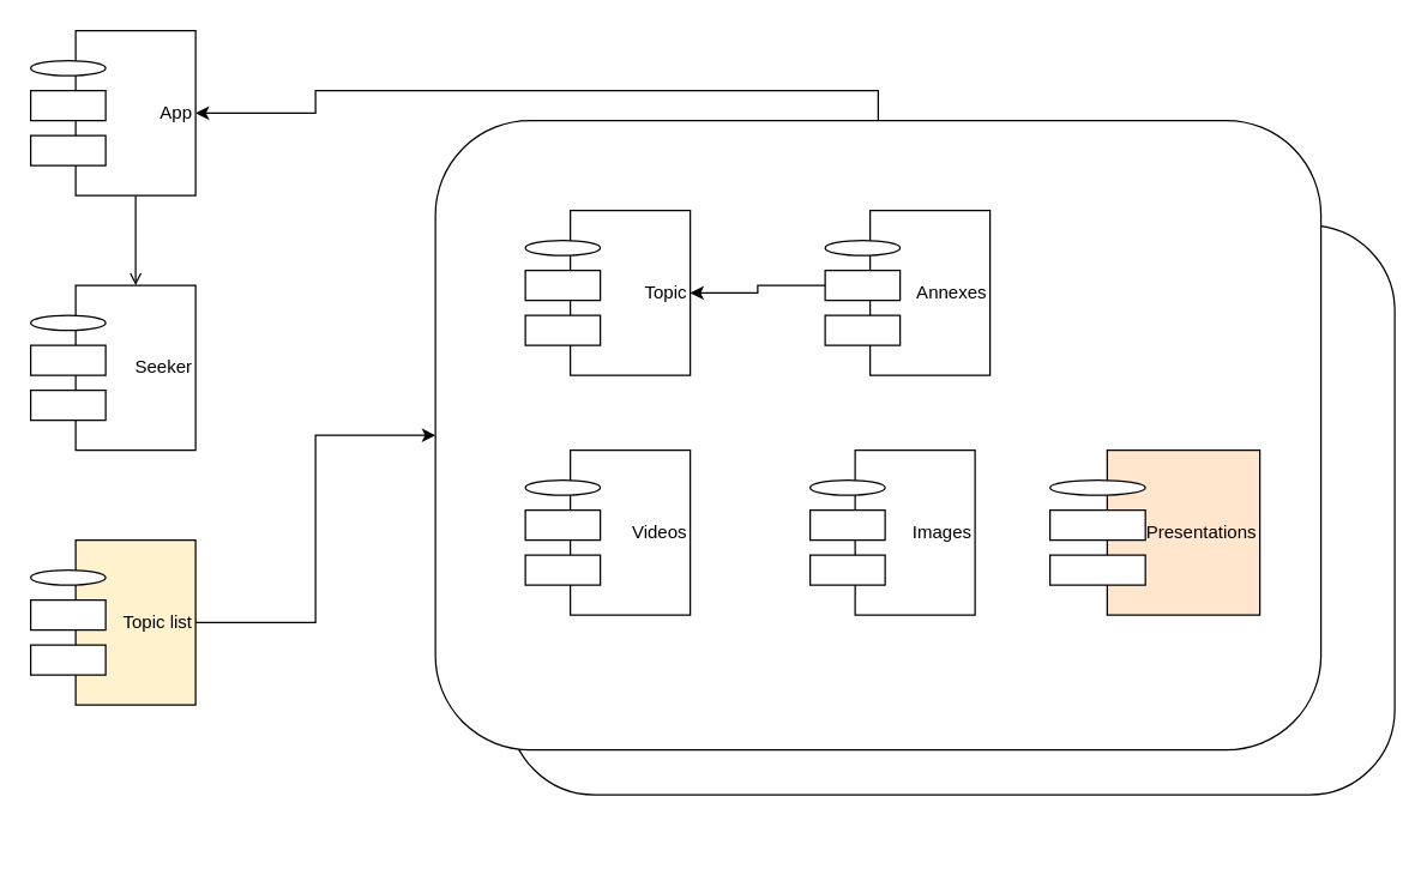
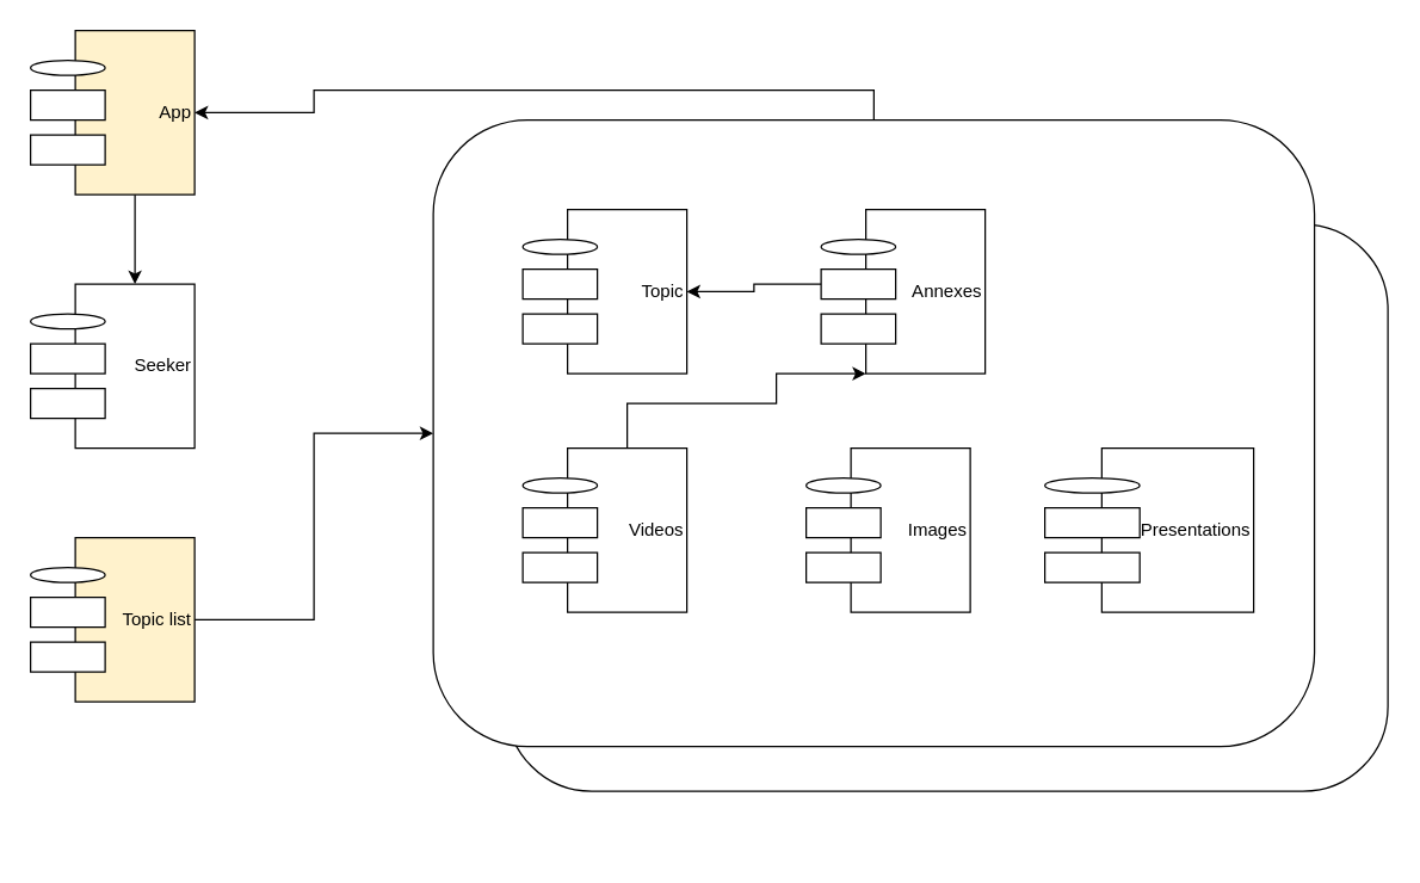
  <mxCell id="0" />
  <mxCell id="1" parent="0" />
  <mxCell id="2" value="" style="group" parent="1" vertex="1" connectable="0"><mxGeometry x="290" y="80" width="640" height="490" as="geometry" /></mxCell>
  <mxCell id="3" value="" style="rounded=1;whiteSpace=wrap;html=1;shadow=0;glass=0;labelBackgroundColor=none;sketch=0;gradientColor=none;" parent="2" vertex="1"><mxGeometry x="49.23" y="70" width="590.77" height="380" as="geometry" /></mxCell>
  <mxCell id="4" value="" style="rounded=1;whiteSpace=wrap;html=1;shadow=0;glass=0;labelBackgroundColor=none;sketch=0;gradientColor=none;" parent="2" vertex="1"><mxGeometry width="590.769" height="420" as="geometry" /></mxCell>
  <mxCell id="5" value="" style="group" parent="1" vertex="1" connectable="0"><mxGeometry x="20" y="20" width="110" height="110" as="geometry" /></mxCell>
- <mxCell id="6" value="App&lt;div&gt;&lt;/div&gt;" style="rounded=0;whiteSpace=wrap;html=1;align=right;" parent="5" vertex="1"><mxGeometry x="30" width="80" height="110" as="geometry" /></mxCell>
+ <mxCell id="6" value="App&lt;div&gt;&lt;/div&gt;" style="rounded=0;whiteSpace=wrap;html=1;align=right;fillColor=#fff2cc;" parent="5" vertex="1"><mxGeometry x="30" width="80" height="110" as="geometry" /></mxCell>
  <mxCell id="7" value="" style="ellipse;whiteSpace=wrap;html=1;" parent="5" vertex="1"><mxGeometry y="20" width="50" height="10" as="geometry" /></mxCell>
  <mxCell id="8" value="" style="rounded=0;whiteSpace=wrap;html=1;" parent="5" vertex="1"><mxGeometry y="40" width="50" height="20" as="geometry" /></mxCell>
  <mxCell id="9" value="" style="rounded=0;whiteSpace=wrap;html=1;" parent="5" vertex="1"><mxGeometry y="70" width="50" height="20" as="geometry" /></mxCell>
  <mxCell id="10" value="" style="group" parent="1" vertex="1" connectable="0"><mxGeometry x="20" y="190" width="110" height="110" as="geometry" /></mxCell>
  <mxCell id="11" value="Seeker&lt;div&gt;&lt;/div&gt;" style="rounded=0;whiteSpace=wrap;html=1;align=right;" parent="10" vertex="1"><mxGeometry x="30" width="80" height="110" as="geometry" /></mxCell>
  <mxCell id="12" value="" style="ellipse;whiteSpace=wrap;html=1;" parent="10" vertex="1"><mxGeometry y="20" width="50" height="10" as="geometry" /></mxCell>
  <mxCell id="13" value="" style="rounded=0;whiteSpace=wrap;html=1;" parent="10" vertex="1"><mxGeometry y="40" width="50" height="20" as="geometry" /></mxCell>
  <mxCell id="14" value="" style="rounded=0;whiteSpace=wrap;html=1;" parent="10" vertex="1"><mxGeometry y="70" width="50" height="20" as="geometry" /></mxCell>
  <mxCell id="15" value="" style="group" parent="1" vertex="1" connectable="0"><mxGeometry x="20" y="360" width="110" height="110" as="geometry" /></mxCell>
  <mxCell id="16" value="Topic list&lt;div&gt;&lt;/div&gt;" style="rounded=0;whiteSpace=wrap;html=1;align=right;fillColor=#fff2cc;" parent="15" vertex="1"><mxGeometry x="30" width="80" height="110" as="geometry" /></mxCell>
  <mxCell id="17" value="" style="ellipse;whiteSpace=wrap;html=1;" parent="15" vertex="1"><mxGeometry y="20" width="50" height="10" as="geometry" /></mxCell>
  <mxCell id="18" value="" style="rounded=0;whiteSpace=wrap;html=1;" parent="15" vertex="1"><mxGeometry y="40" width="50" height="20" as="geometry" /></mxCell>
  <mxCell id="19" value="" style="rounded=0;whiteSpace=wrap;html=1;" parent="15" vertex="1"><mxGeometry y="70" width="50" height="20" as="geometry" /></mxCell>
  <mxCell id="20" value="" style="group" parent="1" vertex="1" connectable="0"><mxGeometry x="350" y="140" width="110" height="110" as="geometry" /></mxCell>
  <mxCell id="21" value="Topic&lt;div&gt;&lt;/div&gt;" style="rounded=0;whiteSpace=wrap;html=1;align=right;" parent="20" vertex="1"><mxGeometry x="30" width="80" height="110" as="geometry" /></mxCell>
  <mxCell id="22" value="" style="ellipse;whiteSpace=wrap;html=1;" parent="20" vertex="1"><mxGeometry y="20" width="50" height="10" as="geometry" /></mxCell>
  <mxCell id="23" value="" style="rounded=0;whiteSpace=wrap;html=1;" parent="20" vertex="1"><mxGeometry y="40" width="50" height="20" as="geometry" /></mxCell>
  <mxCell id="24" value="" style="rounded=0;whiteSpace=wrap;html=1;" parent="20" vertex="1"><mxGeometry y="70" width="50" height="20" as="geometry" /></mxCell>
  <mxCell id="25" value="" style="group" parent="1" vertex="1" connectable="0"><mxGeometry x="550" y="140" width="110" height="110" as="geometry" /></mxCell>
  <mxCell id="26" value="Annexes&lt;div&gt;&lt;/div&gt;" style="rounded=0;whiteSpace=wrap;html=1;align=right;" parent="25" vertex="1"><mxGeometry x="30" width="80" height="110" as="geometry" /></mxCell>
  <mxCell id="27" value="" style="ellipse;whiteSpace=wrap;html=1;" parent="25" vertex="1"><mxGeometry y="20" width="50" height="10" as="geometry" /></mxCell>
  <mxCell id="28" value="" style="rounded=0;whiteSpace=wrap;html=1;" parent="25" vertex="1"><mxGeometry y="40" width="50" height="20" as="geometry" /></mxCell>
  <mxCell id="29" value="" style="rounded=0;whiteSpace=wrap;html=1;" parent="25" vertex="1"><mxGeometry y="70" width="50" height="20" as="geometry" /></mxCell>
  <mxCell id="30" value="" style="group" parent="1" vertex="1" connectable="0"><mxGeometry x="350" y="300" width="110" height="110" as="geometry" /></mxCell>
  <mxCell id="31" value="Videos&lt;div&gt;&lt;/div&gt;" style="rounded=0;whiteSpace=wrap;html=1;align=right;" parent="30" vertex="1"><mxGeometry x="30" width="80" height="110" as="geometry" /></mxCell>
  <mxCell id="32" value="" style="ellipse;whiteSpace=wrap;html=1;" parent="30" vertex="1"><mxGeometry y="20" width="50" height="10" as="geometry" /></mxCell>
  <mxCell id="33" value="" style="rounded=0;whiteSpace=wrap;html=1;" parent="30" vertex="1"><mxGeometry y="40" width="50" height="20" as="geometry" /></mxCell>
  <mxCell id="34" value="" style="rounded=0;whiteSpace=wrap;html=1;" parent="30" vertex="1"><mxGeometry y="70" width="50" height="20" as="geometry" /></mxCell>
  <mxCell id="35" value="" style="group" parent="1" vertex="1" connectable="0"><mxGeometry x="540" y="300" width="110" height="110" as="geometry" /></mxCell>
  <mxCell id="36" value="Images&lt;div&gt;&lt;/div&gt;" style="rounded=0;whiteSpace=wrap;html=1;align=right;" parent="35" vertex="1"><mxGeometry x="30" width="80" height="110" as="geometry" /></mxCell>
  <mxCell id="37" value="" style="ellipse;whiteSpace=wrap;html=1;" parent="35" vertex="1"><mxGeometry y="20" width="50" height="10" as="geometry" /></mxCell>
  <mxCell id="38" value="" style="rounded=0;whiteSpace=wrap;html=1;" parent="35" vertex="1"><mxGeometry y="40" width="50" height="20" as="geometry" /></mxCell>
  <mxCell id="39" value="" style="rounded=0;whiteSpace=wrap;html=1;" parent="35" vertex="1"><mxGeometry y="70" width="50" height="20" as="geometry" /></mxCell>
  <mxCell id="40" value="" style="group" parent="1" vertex="1" connectable="0"><mxGeometry x="700" y="300" width="140" height="110" as="geometry" /></mxCell>
- <mxCell id="41" value="Presentations&lt;div&gt;&lt;/div&gt;" style="rounded=0;whiteSpace=wrap;html=1;align=right;fillColor=#ffe6cc;" parent="40" vertex="1"><mxGeometry x="38.182" width="101.818" height="110" as="geometry" /></mxCell>
+ <mxCell id="41" value="Presentations&lt;div&gt;&lt;/div&gt;" style="rounded=0;whiteSpace=wrap;html=1;align=right;" parent="40" vertex="1"><mxGeometry x="38.182" width="101.818" height="110" as="geometry" /></mxCell>
  <mxCell id="42" value="" style="ellipse;whiteSpace=wrap;html=1;" parent="40" vertex="1"><mxGeometry y="20" width="63.636" height="10" as="geometry" /></mxCell>
  <mxCell id="43" value="" style="rounded=0;whiteSpace=wrap;html=1;" parent="40" vertex="1"><mxGeometry y="40" width="63.636" height="20" as="geometry" /></mxCell>
  <mxCell id="44" value="" style="rounded=0;whiteSpace=wrap;html=1;" parent="40" vertex="1"><mxGeometry y="70" width="63.636" height="20" as="geometry" /></mxCell>
- <mxCell id="45" style="edgeStyle=orthogonalEdgeStyle;rounded=0;orthogonalLoop=1;jettySize=auto;html=1;entryX=0.5;entryY=0;entryDx=0;entryDy=0;endArrow=open;" parent="1" source="6" target="11" edge="1"><mxGeometry relative="1" as="geometry" /></mxCell>
+ <mxCell id="45" style="edgeStyle=orthogonalEdgeStyle;rounded=0;orthogonalLoop=1;jettySize=auto;html=1;entryX=0.5;entryY=0;entryDx=0;entryDy=0;" parent="1" source="6" target="11" edge="1"><mxGeometry relative="1" as="geometry" /></mxCell>
  <mxCell id="46" style="edgeStyle=orthogonalEdgeStyle;rounded=0;orthogonalLoop=1;jettySize=auto;html=1;entryX=1;entryY=0.5;entryDx=0;entryDy=0;" parent="1" source="28" target="21" edge="1"><mxGeometry relative="1" as="geometry" /></mxCell>
+ <mxCell id="47" style="edgeStyle=orthogonalEdgeStyle;rounded=0;orthogonalLoop=1;jettySize=auto;html=1;entryX=0;entryY=1;entryDx=0;entryDy=0;" parent="1" source="31" target="26" edge="1"><mxGeometry relative="1" as="geometry"><Array as="points"><mxPoint x="420" y="270" /><mxPoint x="520" y="270" /><mxPoint x="520" y="250" /></Array></mxGeometry></mxCell>
  <mxCell id="48" style="edgeStyle=orthogonalEdgeStyle;rounded=0;orthogonalLoop=1;jettySize=auto;html=1;entryX=0;entryY=0.5;entryDx=0;entryDy=0;" parent="1" source="16" target="4" edge="1"><mxGeometry relative="1" as="geometry" /></mxCell>
  <mxCell id="49" style="edgeStyle=orthogonalEdgeStyle;rounded=0;orthogonalLoop=1;jettySize=auto;html=1;exitX=0.5;exitY=0;exitDx=0;exitDy=0;entryX=1;entryY=0.5;entryDx=0;entryDy=0;" parent="1" source="4" target="6" edge="1"><mxGeometry relative="1" as="geometry" /></mxCell>
